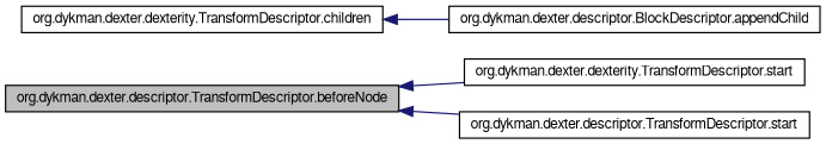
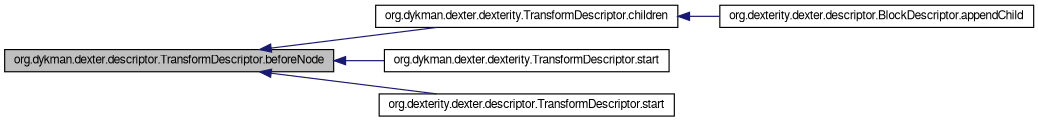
  digraph {
    rankdir=LR
    node [color=black fontname=FreeSans fontsize=10 shape=record]
    edge [color=midnightblue dir=back fontname=FreeSans fontsize=10 labelfontname=FreeSans labelfontsize=10 style=solid]
    n1 [fillcolor=grey75 fontcolor=black height=0.2 label="org.dykman.dexter.descriptor.TransformDescriptor.beforeNode" style=filled width=0.4]
    n2 [height=0.2 label="org.dykman.dexter.dexterity.TransformDescriptor.children" width=0.4]
    n3 [height=0.2 label="org.dykman.dexter.dexterity.TransformDescriptor.start" width=0.4]
-   n4 [height=0.2 label="org.dykman.dexter.descriptor.TransformDescriptor.start" width=0.4]
-   n5 [height=0.2 label="org.dykman.dexter.descriptor.BlockDescriptor.appendChild" width=0.4]
+   n4 [height=0.2 label="org.dexterity.dexter.descriptor.TransformDescriptor.start" width=0.4]
+   n5 [height=0.2 label="org.dexterity.dexter.descriptor.BlockDescriptor.appendChild" width=0.4]
+   n1 -> n2
    n1 -> n3
    n1 -> n4
    n2 -> n5
  }
